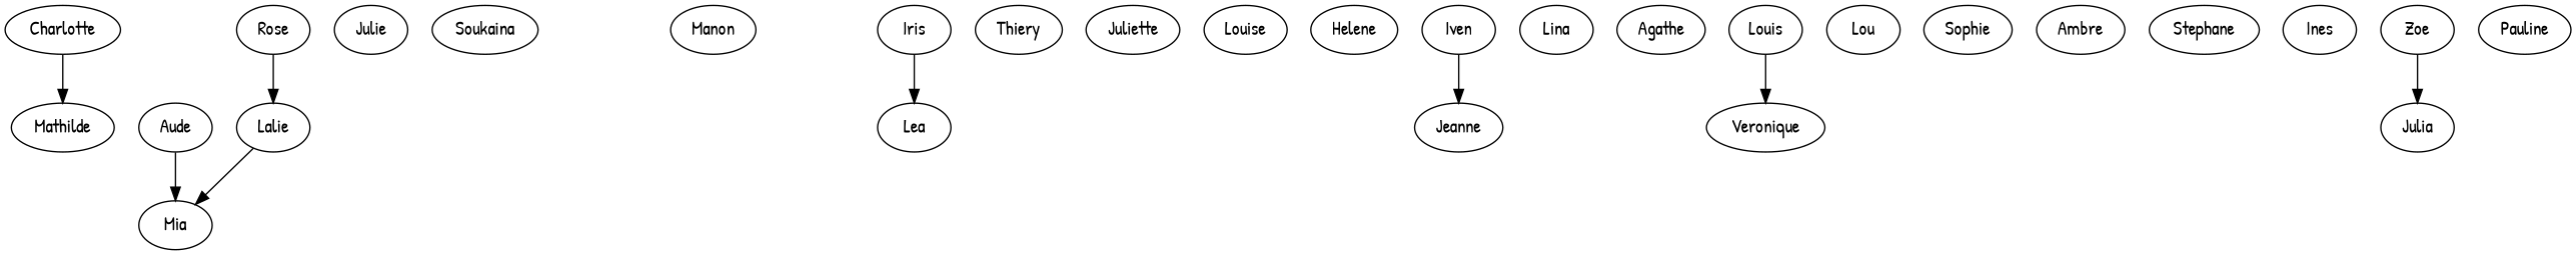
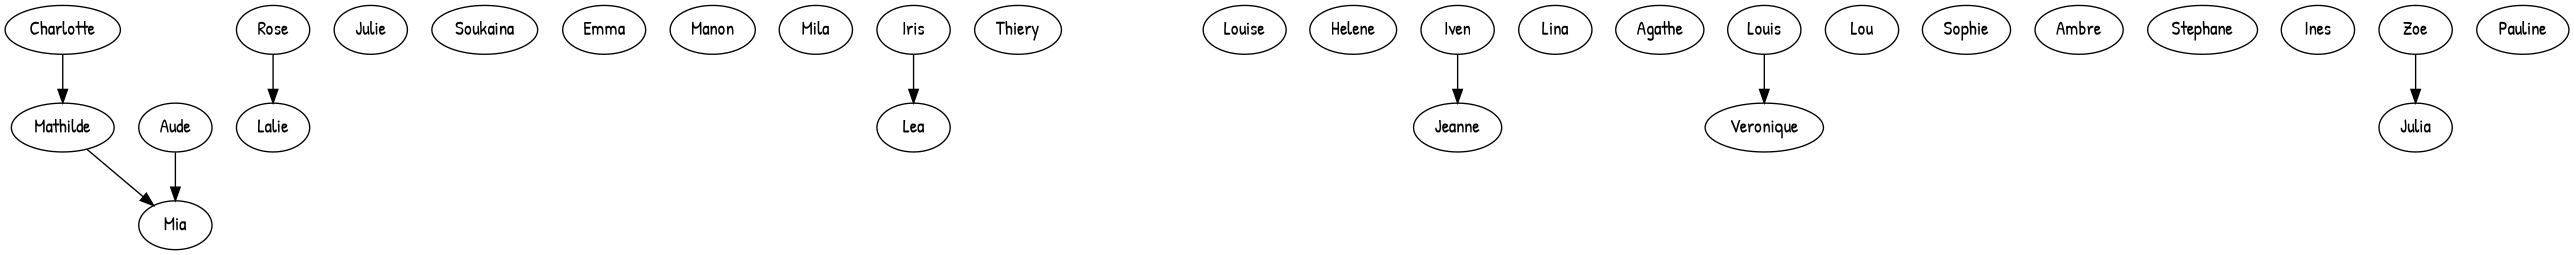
  strict digraph {
    fontname="Patrick Hand"
    node [fontname="Patrick Hand"]
    edge [fontname="Patrick Hand"]
    Lalie
    Mia
    Charlotte
    Mathilde
    Aude
    Julie
    Soukaina
    Rose
+   Emma
    Manon
+   Mila
    Iris
    Lea
    Thiery
-   Juliette
    Louise
    Helene
    Iven
    Jeanne
    Lina
    Agathe
    Louis
    Veronique
    Lou
    Sophie
    Ambre
    Stephane
    Ines
    Zoe
    Julia
    Pauline
-   Lalie -> Mia
+   Mathilde -> Mia
    Charlotte -> Mathilde
    Aude -> Mia
    Rose -> Lalie
    Iris -> Lea
    Iven -> Jeanne
    Louis -> Veronique
    Zoe -> Julia
  }
